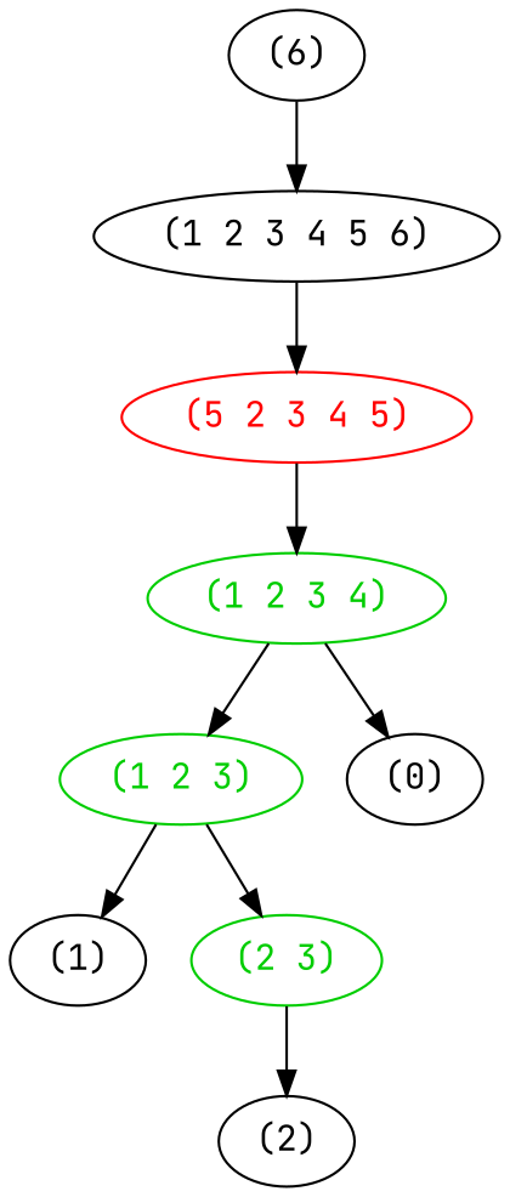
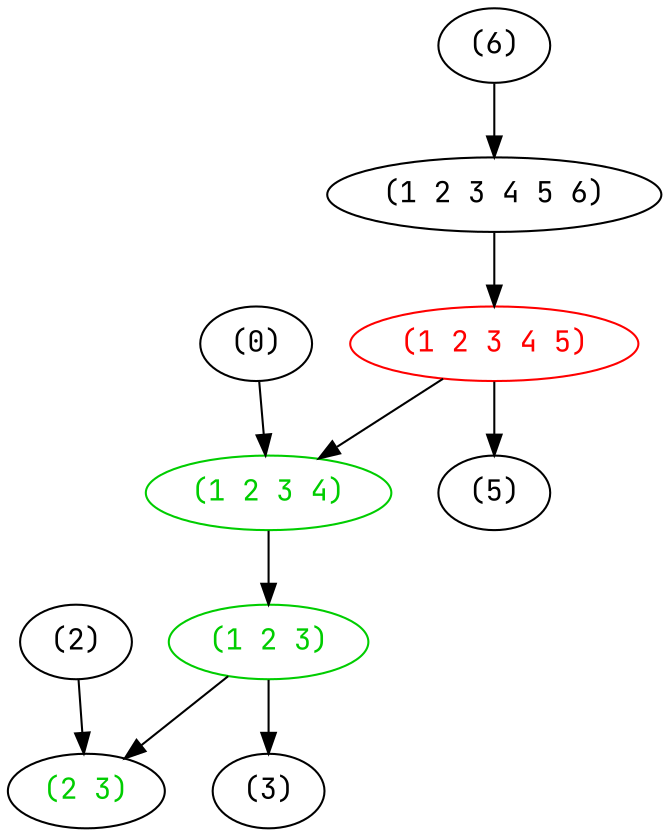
  strict digraph {
    fontname="JetBrains Mono"
    node [fontname="JetBrains Mono"]
    edge [fontname="JetBrains Mono"]
-   n1 [label="(1)"]
+   n1 [label="(3)"]
    n2 [label="(2)"]
-   n3 [color=green3 fontcolor=green3 label="(2 3)"]
+   n3 [color=black fontcolor=green3 label="(2 3)"]
    n4 [color=green3 fontcolor=green3 label="(1 2 3)"]
    n5 [label="(0)"]
    n6 [color=green3 fontcolor=green3 label="(1 2 3 4)"]
-   n8 [color=red fontcolor=red label="(5 2 3 4 5)"]
+   n7 [label="(5)"]
+   n8 [color=red fontcolor=red label="(1 2 3 4 5)"]
    n9 [label="(6)"]
    n10 [label="(1 2 3 4 5 6)"]
-   n3 -> n2
+   n2 -> n3
    n4 -> n1
    n4 -> n3
    n6 -> n4
-   n6 -> n5
+   n5 -> n6
    n8 -> n6
+   n8 -> n7
    n9 -> n10
    n10 -> n8
  }
